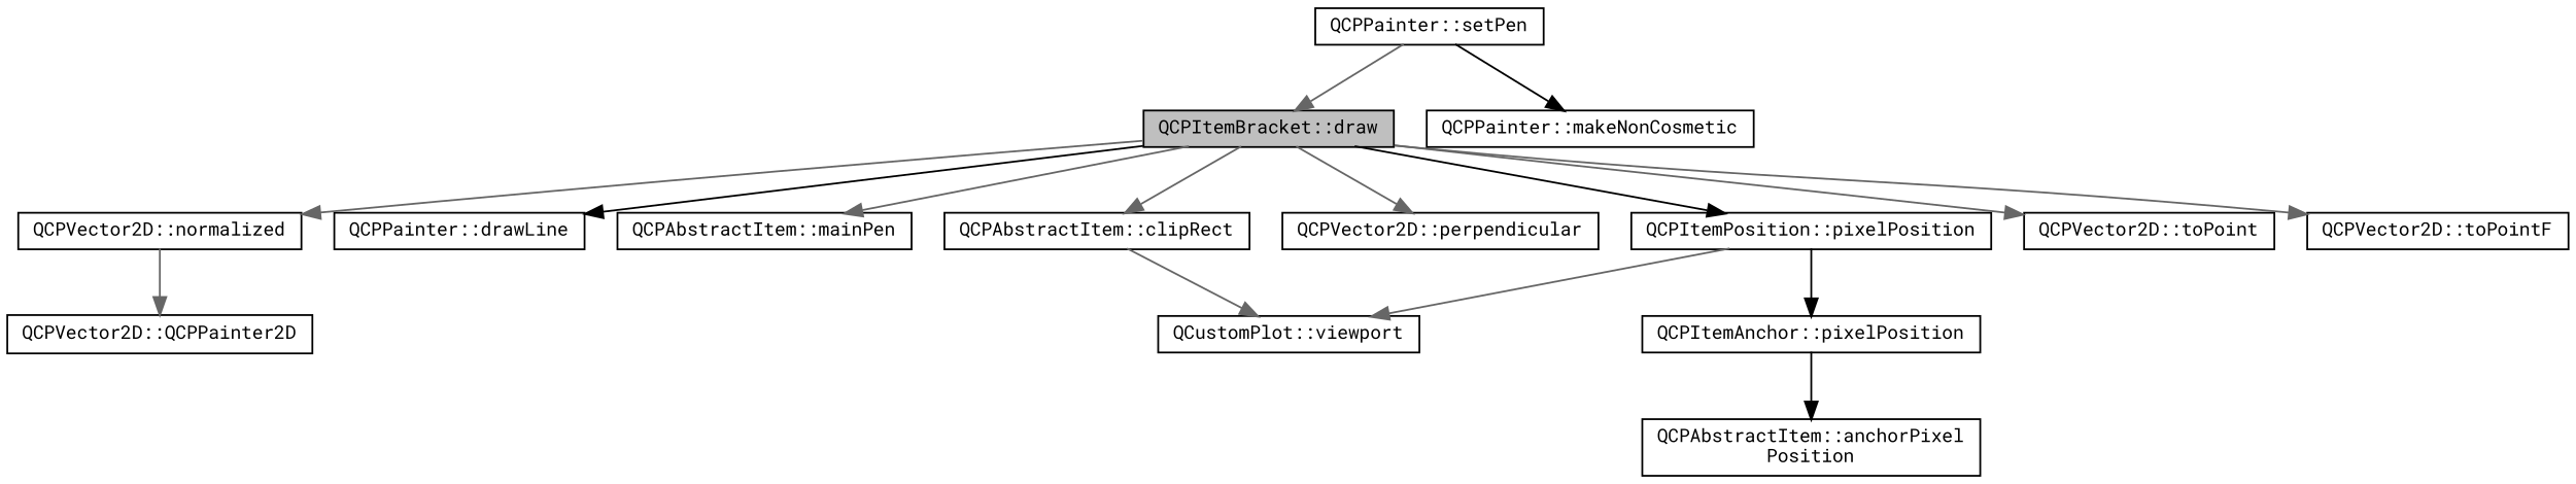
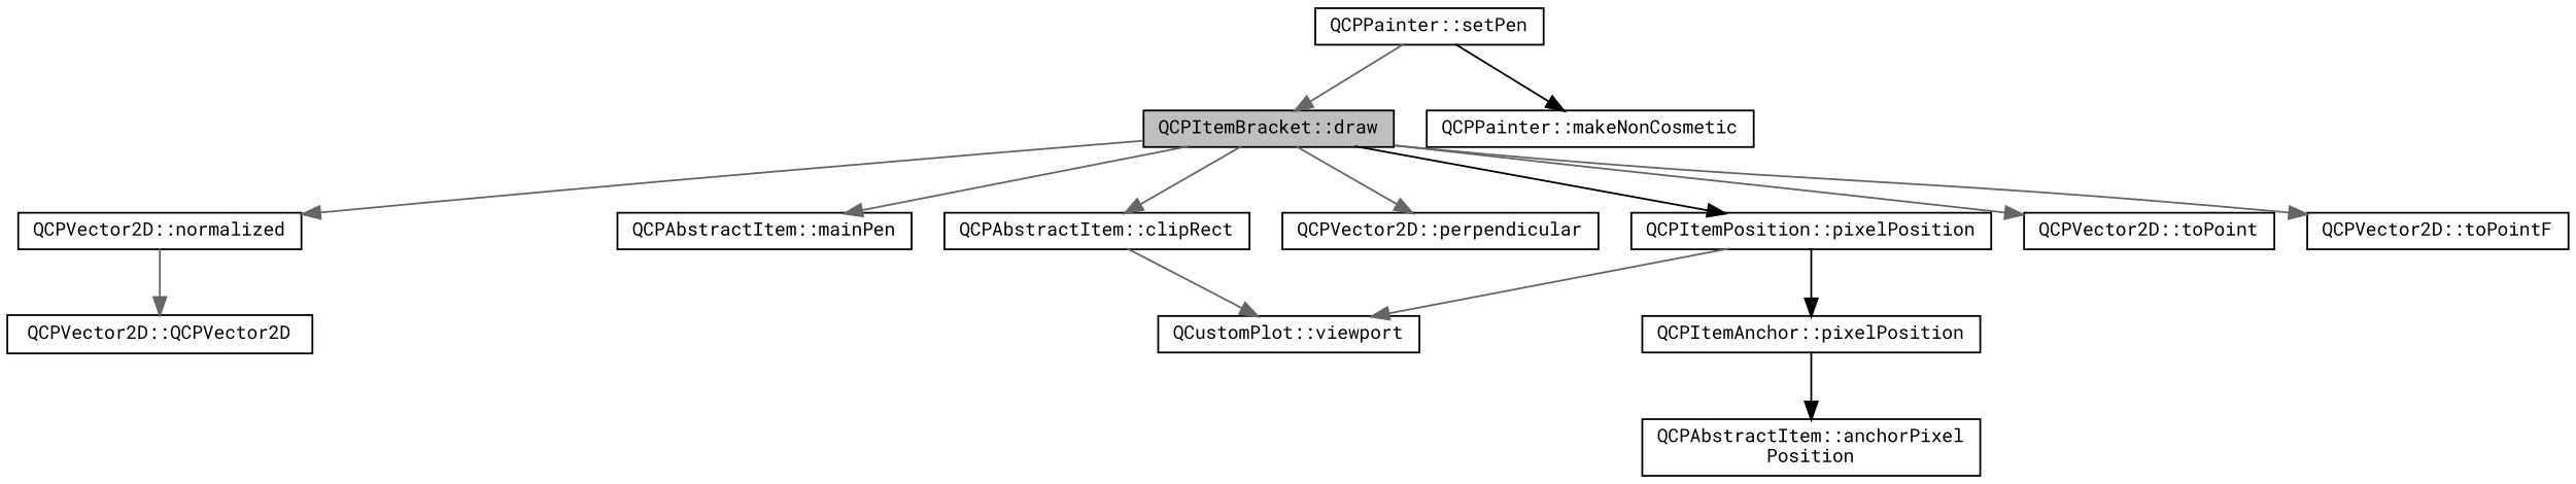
  digraph {
    fontname="Roboto Mono"
    rankdir=TB
    node [color=black fillcolor=white fontname="Roboto Mono" fontsize=10 shape=record style=filled]
    edge [color=gray40 fontname="Roboto Mono" fontsize=10 labelfontname=Helvetica labelfontsize=10 style=solid]
    n1 [fillcolor=grey75 fontcolor=black height=0.2 label="QCPItemBracket::draw" width=0.4]
    n2 [height=0.2 label="QCPAbstractItem::clipRect" width=0.4]
-   n3 [height=0.2 label="QCPPainter::drawLine" width=0.4]
    n4 [height=0.2 label="QCPAbstractItem::mainPen" width=0.4]
    n5 [height=0.2 label="QCPVector2D::normalized" width=0.4]
    n6 [height=0.2 label="QCPVector2D::perpendicular" width=0.4]
    n7 [height=0.2 label="QCPItemPosition::pixelPosition" width=0.4]
    n8 [height=0.2 label="QCPVector2D::toPoint" width=0.4]
    n9 [height=0.2 label="QCPVector2D::toPointF" width=0.4]
    n10 [height=0.2 label="QCustomPlot::viewport" width=0.4]
-   n11 [height=0.2 label="QCPVector2D::QCPPainter2D" width=0.4]
+   n11 [height=0.2 label="QCPVector2D::QCPVector2D" width=0.4]
    n12 [height=0.2 label="QCPItemAnchor::pixelPosition" width=0.4]
    n13 [height=0.2 label="QCPPainter::setPen" width=0.4]
    n14 [height=0.2 label="QCPPainter::makeNonCosmetic" width=0.4]
    n15 [height=0.2 label="QCPAbstractItem::anchorPixel\lPosition" width=0.4]
    n1 -> n2
-   n1 -> n3 [color=black]
    n1 -> n4
    n1 -> n5
    n1 -> n6
    n1 -> n7 [color=black]
    n1 -> n8
    n1 -> n9
    n2 -> n10
    n5 -> n11
    n7 -> n10
    n7 -> n12 [color=black]
    n12 -> n15 [color=black]
    n13 -> n1
    n13 -> n14 [color=black]
  }
